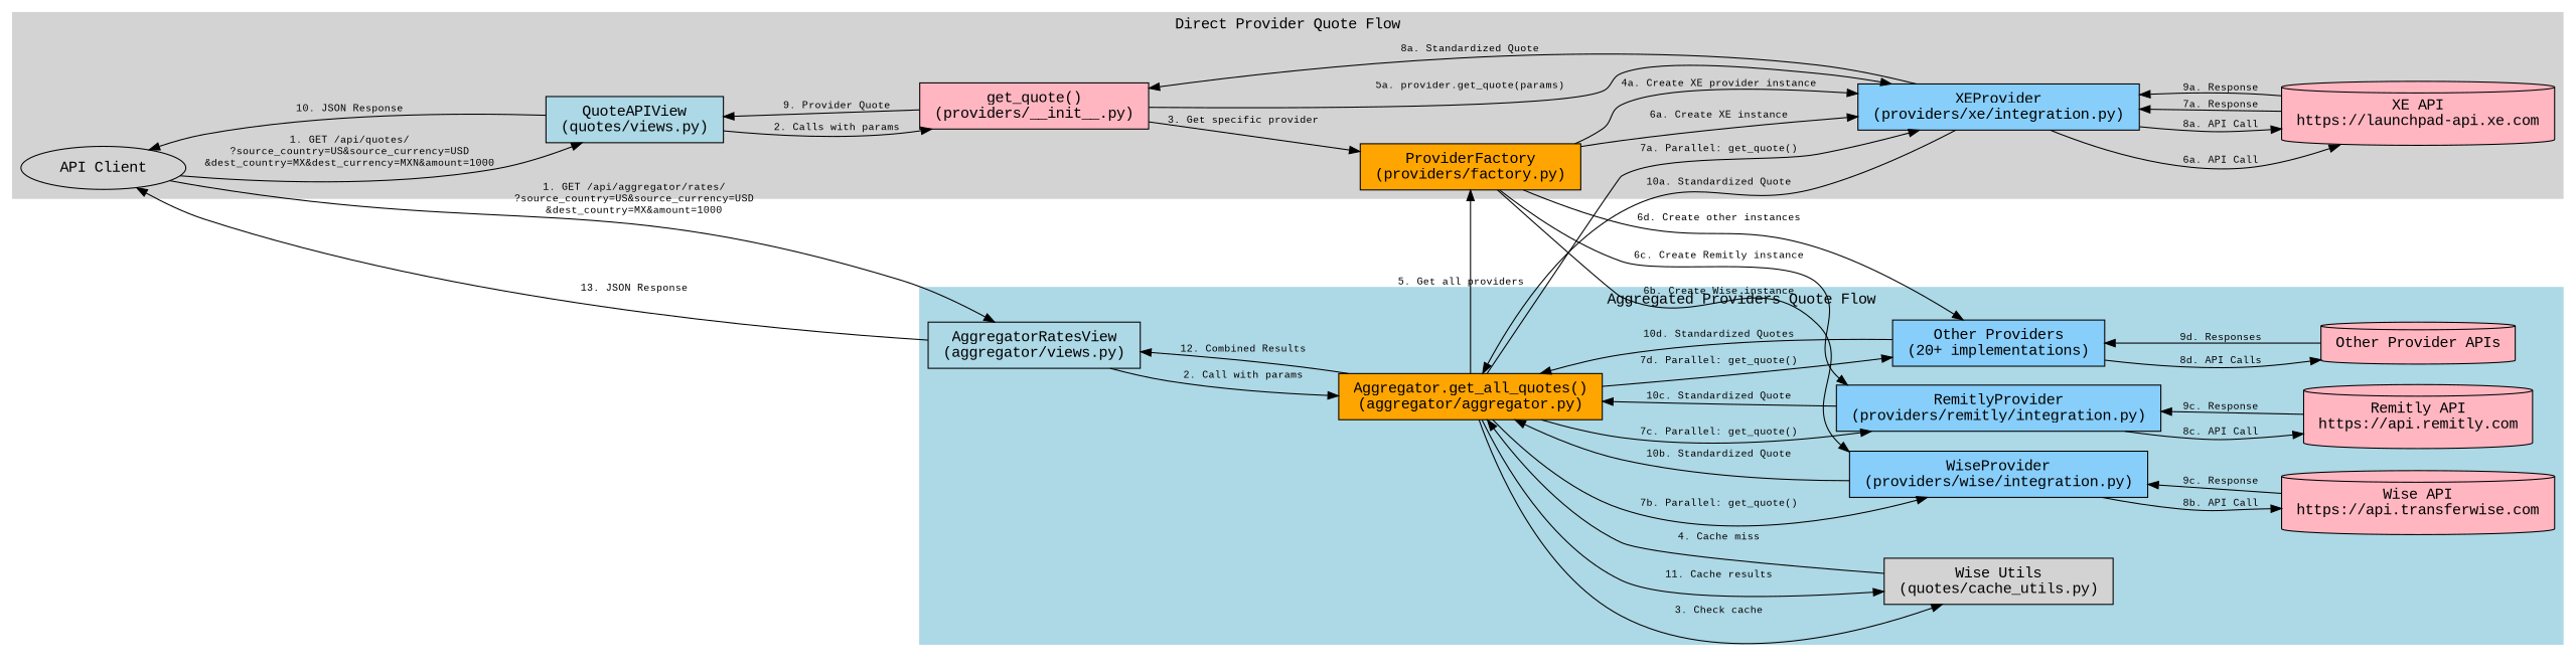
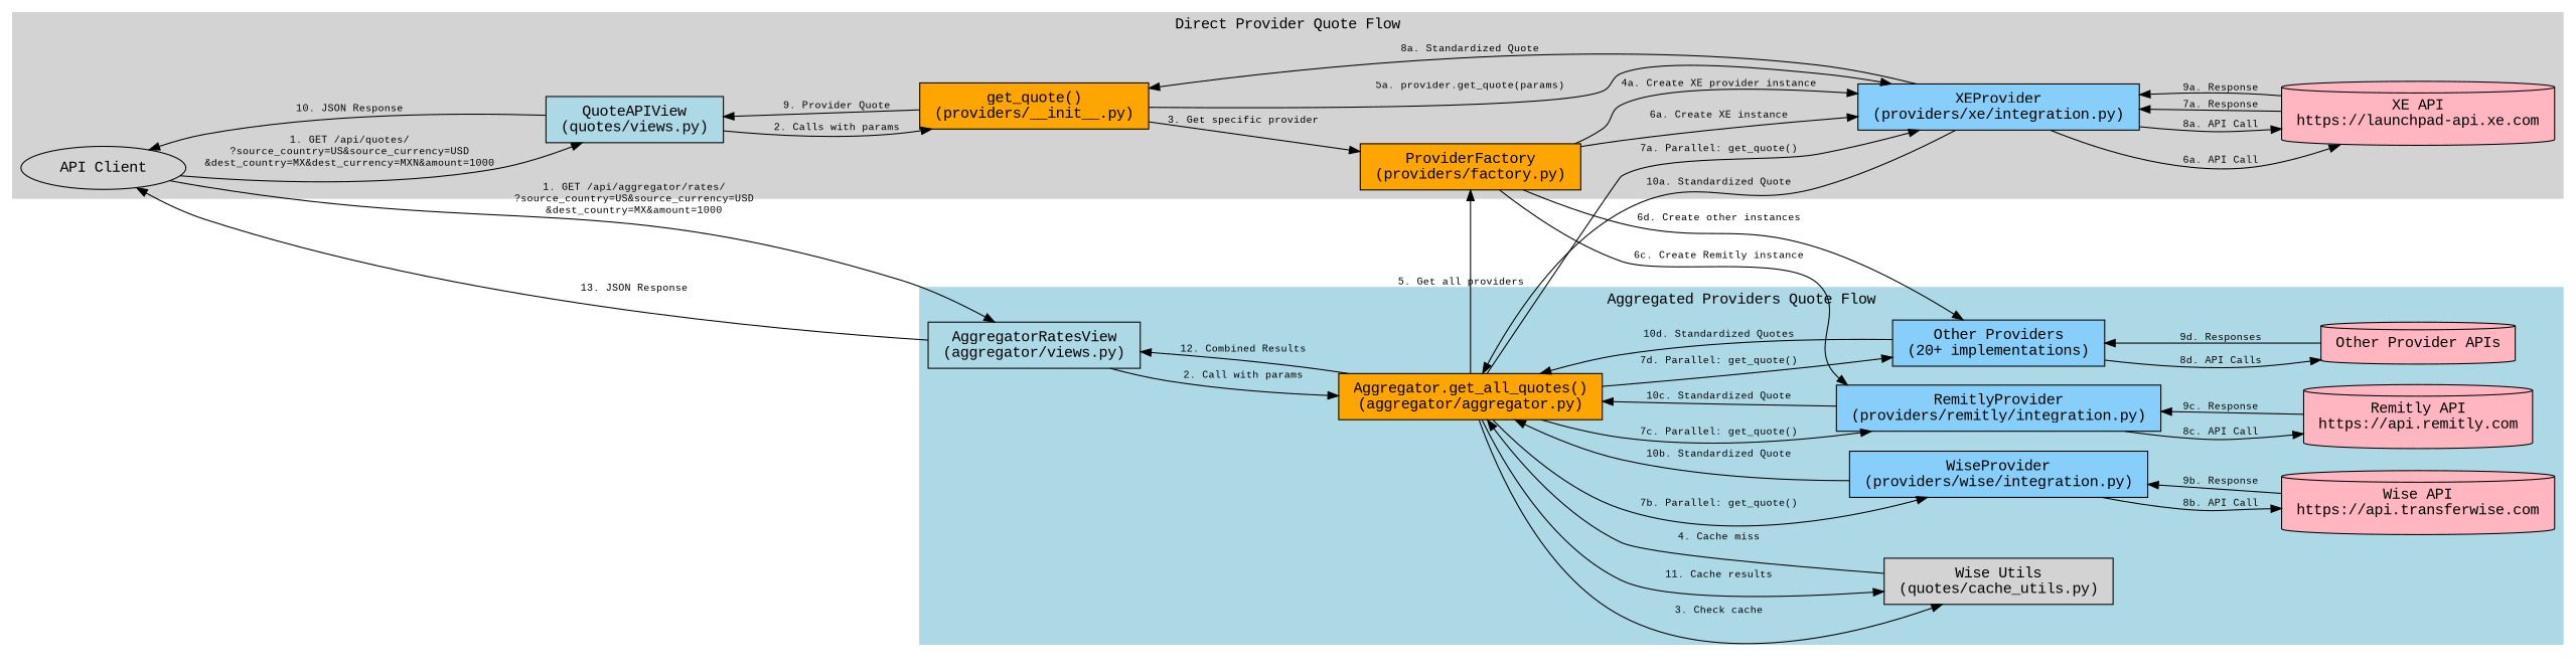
  digraph {
    fontname="Liberation Mono"
    rankdir=LR
    node [fillcolor=lightskyblue fontname="Liberation Mono" margin="0.2,0.1" shape=box style=filled]
    edge [fontname="Liberation Mono" fontsize=10]
    n1 [fillcolor=lightgrey label="API Client" shape=ellipse]
    n2 [fillcolor=lightblue label="QuoteAPIView\n(quotes/views.py)"]
-   n3 [fillcolor=lightpink label="get_quote()\n(providers/__init__.py)"]
+   n3 [fillcolor=orange label="get_quote()\n(providers/__init__.py)"]
    n4 [fillcolor=orange label="ProviderFactory\n(providers/factory.py)"]
    n5 [label="XEProvider\n(providers/xe/integration.py)"]
    n6 [fillcolor=lightpink label="XE API\nhttps://launchpad-api.xe.com" shape=cylinder]
    n7 [fillcolor=lightblue label="AggregatorRatesView\n(aggregator/views.py)"]
    n8 [fillcolor=orange label="Aggregator.get_all_quotes()\n(aggregator/aggregator.py)"]
    n9 [fillcolor=lightgrey label="Wise Utils\n(quotes/cache_utils.py)"]
    n10 [label="WiseProvider\n(providers/wise/integration.py)"]
    n11 [label="RemitlyProvider\n(providers/remitly/integration.py)"]
    n12 [label="Other Providers\n(20+ implementations)"]
    n13 [fillcolor=lightpink label="Wise API\nhttps://api.transferwise.com" shape=cylinder]
    n14 [fillcolor=lightpink label="Remitly API\nhttps://api.remitly.com" shape=cylinder]
    n15 [fillcolor=lightpink label="Other Provider APIs" shape=cylinder]
    subgraph cluster_1 {
      color=lightgrey
      label="Direct Provider Quote Flow"
      style=filled
      n1
      n2
      n3
      n4
      n5
      n6
    }
    subgraph cluster_2 {
      color=lightblue
      label="Aggregated Providers Quote Flow"
      style=filled
      n7
      n8
      n9
      n10
      n11
      n12
      n13
      n14
      n15
    }
    n1 -> n2 [label="1. GET /api/quotes/\n?source_country=US&source_currency=USD\n&dest_country=MX&dest_currency=MXN&amount=1000"]
    n1 -> n7 [label="1. GET /api/aggregator/rates/\n?source_country=US&source_currency=USD\n&dest_country=MX&amount=1000"]
    n2 -> n1 [label="10. JSON Response"]
    n2 -> n3 [label="2. Calls with params"]
    n3 -> n2 [label="9. Provider Quote"]
    n3 -> n4 [label="3. Get specific provider"]
    n3 -> n5 [label="5a. provider.get_quote(params)"]
    n4 -> n5 [label="4a. Create XE provider instance"]
    n4 -> n5 [label="6a. Create XE instance"]
-   n4 -> n10 [label="6b. Create Wise instance"]
    n4 -> n11 [label="6c. Create Remitly instance"]
    n4 -> n12 [label="6d. Create other instances"]
    n5 -> n3 [label="8a. Standardized Quote"]
    n5 -> n6 [label="6a. API Call"]
    n5 -> n6 [label="8a. API Call"]
    n5 -> n8 [label="10a. Standardized Quote"]
    n6 -> n5 [label="7a. Response"]
    n6 -> n5 [label="9a. Response"]
    n7 -> n1 [label="13. JSON Response"]
    n7 -> n8 [label="2. Call with params"]
    n8 -> n4 [label="5. Get all providers"]
    n8 -> n5 [label="7a. Parallel: get_quote()"]
    n8 -> n7 [label="12. Combined Results"]
    n8 -> n9 [label="3. Check cache"]
    n8 -> n9 [label="11. Cache results"]
    n8 -> n10 [label="7b. Parallel: get_quote()"]
    n8 -> n11 [label="7c. Parallel: get_quote()"]
    n8 -> n12 [label="7d. Parallel: get_quote()"]
    n9 -> n8 [label="4. Cache miss"]
    n10 -> n8 [label="10b. Standardized Quote"]
    n10 -> n13 [label="8b. API Call"]
    n11 -> n8 [label="10c. Standardized Quote"]
    n11 -> n14 [label="8c. API Call"]
    n12 -> n8 [label="10d. Standardized Quotes"]
    n12 -> n15 [label="8d. API Calls"]
-   n13 -> n10 [label="9c. Response"]
+   n13 -> n10 [label="9b. Response"]
    n14 -> n11 [label="9c. Response"]
    n15 -> n12 [label="9d. Responses"]
  }
